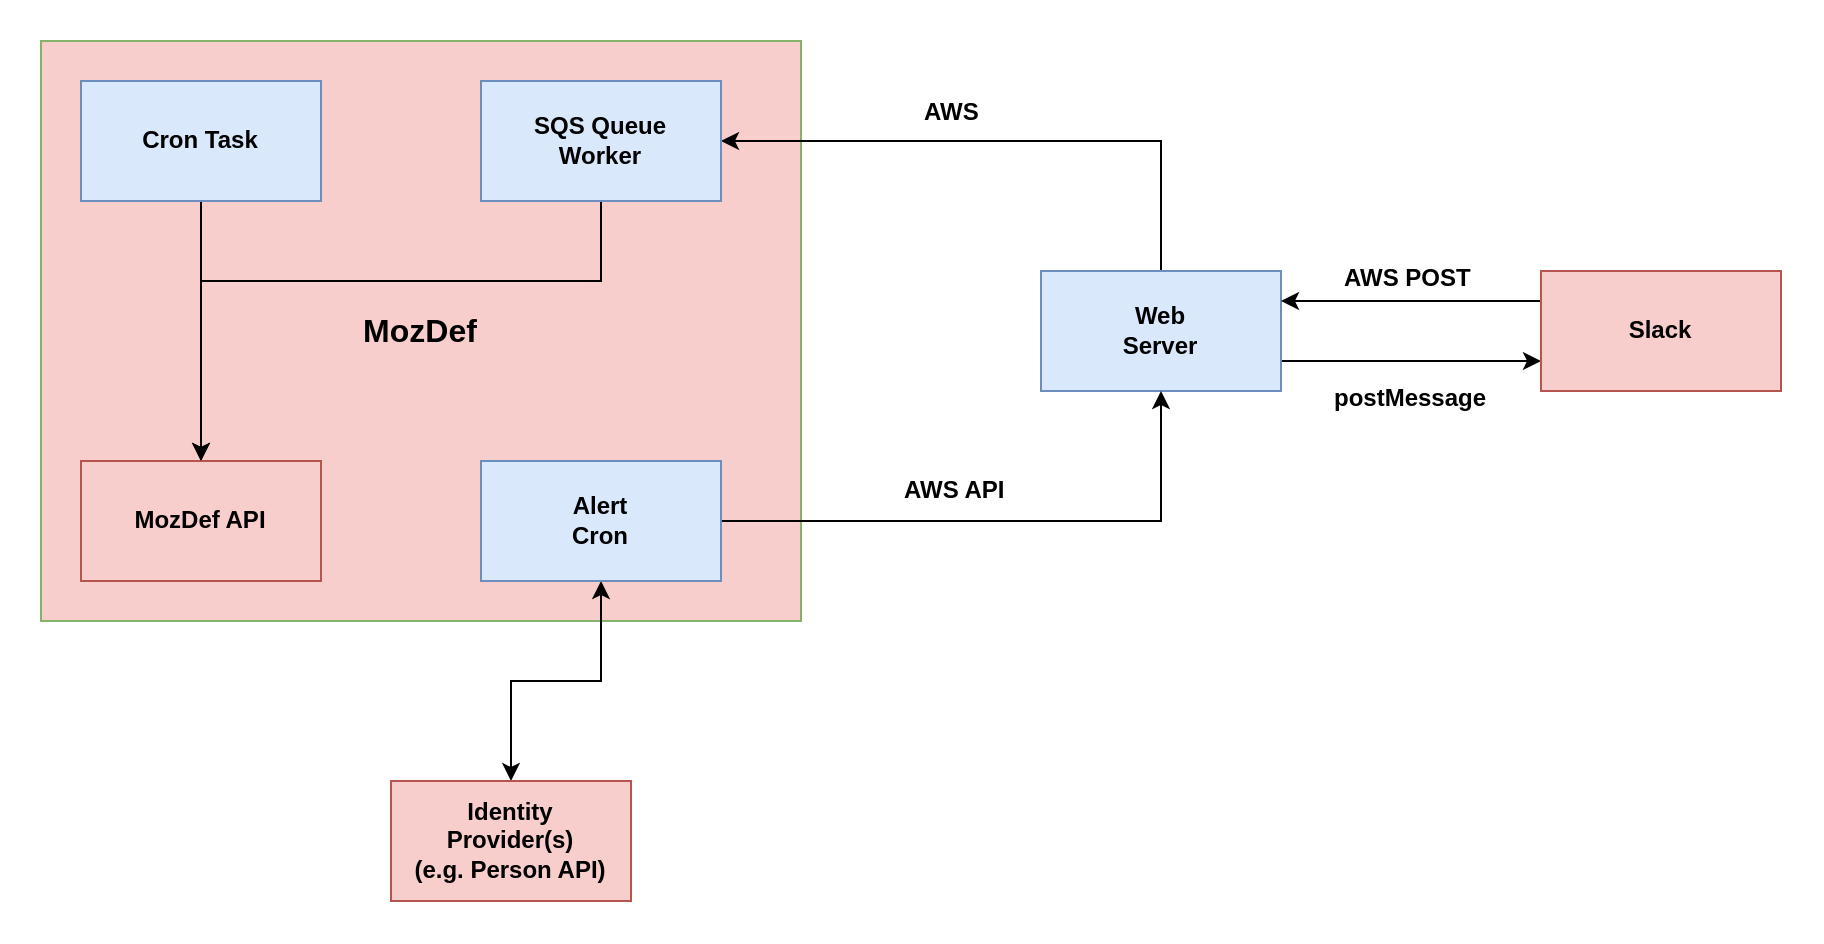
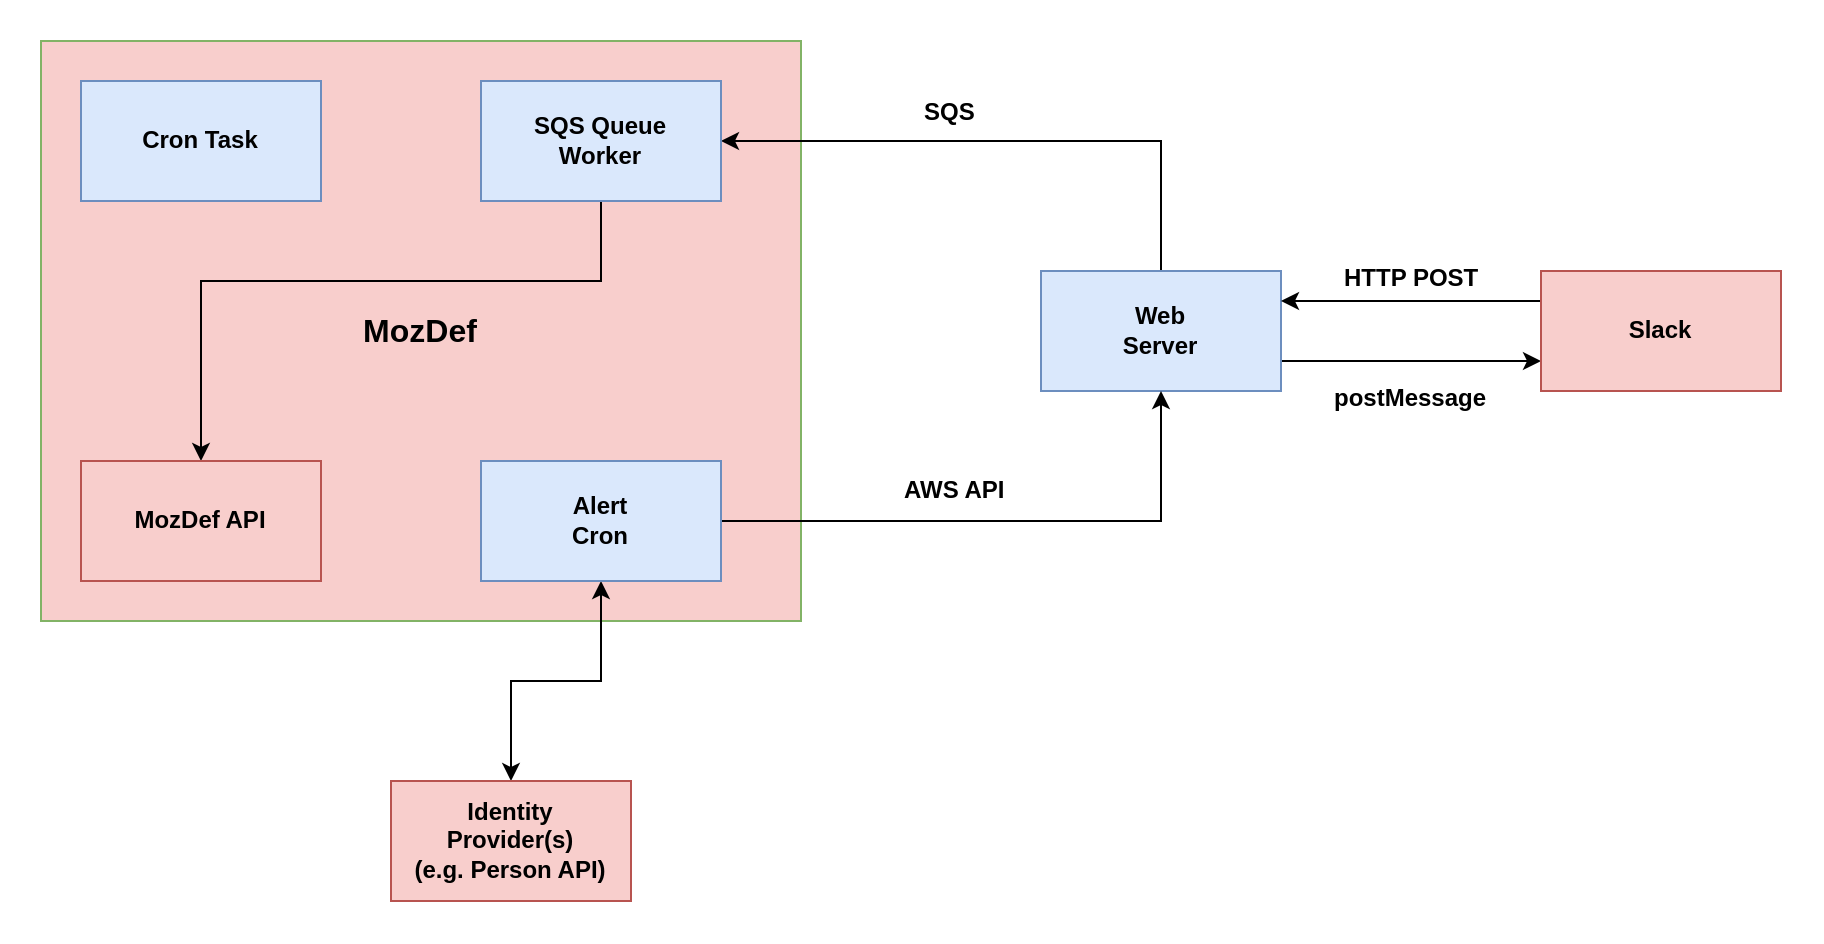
  <mxCell id="0" />
  <mxCell id="1" parent="0" />
  <mxCell id="2" value="MozDef" style="rounded=0;whiteSpace=wrap;html=1;fontSize=16;fillColor=#f8cecc;strokeColor=#82b366;fontStyle=1;" parent="1" vertex="1"><mxGeometry x="20" y="20" width="380" height="290" as="geometry" /></mxCell>
  <mxCell id="3" style="edgeStyle=orthogonalEdgeStyle;rounded=0;orthogonalLoop=1;jettySize=auto;html=1;exitX=0;exitY=0.5;exitDx=0;exitDy=0;entryX=0;entryY=0.5;entryDx=0;entryDy=0;" parent="1" edge="1"><mxGeometry relative="1" as="geometry"><Array as="points"><mxPoint x="40" y="290" /><mxPoint x="40" y="150" /></Array><mxPoint x="120" y="290" as="sourcePoint" /></mxGeometry></mxCell>
  <mxCell id="4" style="edgeStyle=orthogonalEdgeStyle;rounded=0;orthogonalLoop=1;jettySize=auto;html=1;exitX=0.5;exitY=0;exitDx=0;exitDy=0;entryX=1;entryY=0.5;entryDx=0;entryDy=0;" parent="1" source="6" target="10" edge="1"><mxGeometry relative="1" as="geometry" /></mxCell>
  <mxCell id="5" style="edgeStyle=orthogonalEdgeStyle;rounded=0;orthogonalLoop=1;jettySize=auto;html=1;exitX=1;exitY=0.75;exitDx=0;exitDy=0;entryX=0;entryY=0.75;entryDx=0;entryDy=0;" parent="1" source="6" target="8" edge="1"><mxGeometry relative="1" as="geometry" /></mxCell>
  <mxCell id="6" value="Web&lt;br&gt;Server" style="rounded=0;whiteSpace=wrap;html=1;fillColor=#dae8fc;strokeColor=#6c8ebf;fontStyle=1" parent="1" vertex="1"><mxGeometry x="520" y="135" width="120" height="60" as="geometry" /></mxCell>
  <mxCell id="7" style="edgeStyle=orthogonalEdgeStyle;rounded=0;orthogonalLoop=1;jettySize=auto;html=1;exitX=0;exitY=0.25;exitDx=0;exitDy=0;entryX=1;entryY=0.25;entryDx=0;entryDy=0;" parent="1" source="8" target="6" edge="1"><mxGeometry relative="1" as="geometry" /></mxCell>
  <mxCell id="8" value="Slack" style="rounded=0;whiteSpace=wrap;html=1;fillColor=#f8cecc;strokeColor=#b85450;fontStyle=1" parent="1" vertex="1"><mxGeometry x="770" y="135" width="120" height="60" as="geometry" /></mxCell>
  <mxCell id="9" style="edgeStyle=orthogonalEdgeStyle;rounded=0;orthogonalLoop=1;jettySize=auto;html=1;exitX=0.5;exitY=1;exitDx=0;exitDy=0;entryX=0.5;entryY=0;entryDx=0;entryDy=0;" parent="1" source="10" target="14" edge="1"><mxGeometry relative="1" as="geometry"><Array as="points"><mxPoint x="300" y="140" /><mxPoint x="100" y="140" /></Array></mxGeometry></mxCell>
  <mxCell id="10" value="SQS Queue&lt;br&gt;Worker" style="rounded=0;whiteSpace=wrap;html=1;fillColor=#dae8fc;strokeColor=#6c8ebf;fontStyle=1" parent="1" vertex="1"><mxGeometry x="240" y="40" width="120" height="60" as="geometry" /></mxCell>
  <mxCell id="11" style="edgeStyle=orthogonalEdgeStyle;rounded=0;orthogonalLoop=1;jettySize=auto;html=1;exitX=1;exitY=0.5;exitDx=0;exitDy=0;entryX=0.5;entryY=1;entryDx=0;entryDy=0;" parent="1" source="13" target="6" edge="1"><mxGeometry relative="1" as="geometry"><mxPoint x="620" y="165" as="targetPoint" /></mxGeometry></mxCell>
  <mxCell id="12" style="edgeStyle=orthogonalEdgeStyle;rounded=0;orthogonalLoop=1;jettySize=auto;html=1;exitX=0.5;exitY=1;exitDx=0;exitDy=0;entryX=0.5;entryY=0;entryDx=0;entryDy=0;startArrow=classic;startFill=1;" edge="1" parent="1" source="13" target="21"><mxGeometry relative="1" as="geometry" /></mxCell>
  <mxCell id="13" value="Alert&lt;br&gt;Cron" style="rounded=0;whiteSpace=wrap;html=1;fillColor=#dae8fc;strokeColor=#6c8ebf;fontStyle=1" parent="1" vertex="1"><mxGeometry x="240" y="230" width="120" height="60" as="geometry" /></mxCell>
  <mxCell id="14" value="MozDef API" style="rounded=0;whiteSpace=wrap;html=1;fillColor=#f8cecc;strokeColor=#b85450;fontStyle=1" parent="1" vertex="1"><mxGeometry x="40" y="230" width="120" height="60" as="geometry" /></mxCell>
- <mxCell id="15" value="AWS" style="text;html=1;resizable=0;points=[];autosize=1;align=left;verticalAlign=top;spacingTop=-4;fontStyle=1" parent="1" vertex="1"><mxGeometry x="460" y="46" width="40" height="20" as="geometry" /></mxCell>
+ <mxCell id="15" value="SQS" style="text;html=1;resizable=0;points=[];autosize=1;align=left;verticalAlign=top;spacingTop=-4;fontStyle=1" parent="1" vertex="1"><mxGeometry x="460" y="46" width="40" height="20" as="geometry" /></mxCell>
  <mxCell id="16" value="AWS API" style="text;html=1;resizable=0;points=[];autosize=1;align=left;verticalAlign=top;spacingTop=-4;fontStyle=1" parent="1" vertex="1"><mxGeometry x="450" y="235" width="70" height="20" as="geometry" /></mxCell>
  <mxCell id="17" value="&lt;font style=&quot;font-size: 12px&quot;&gt;postMessage&lt;/font&gt;" style="text;html=1;resizable=0;points=[];autosize=1;align=left;verticalAlign=top;spacingTop=-4;fontSize=16;strokeWidth=12;fontStyle=1" parent="1" vertex="1"><mxGeometry x="665" y="185" width="90" height="20" as="geometry" /></mxCell>
- <mxCell id="18" value="&lt;font style=&quot;font-size: 12px&quot;&gt;AWS POST&lt;br&gt;&lt;/font&gt;" style="text;html=1;resizable=0;points=[];autosize=1;align=left;verticalAlign=top;spacingTop=-4;fontSize=16;fontStyle=1" parent="1" vertex="1"><mxGeometry x="670" y="125" width="80" height="20" as="geometry" /></mxCell>
- <mxCell id="19" style="edgeStyle=orthogonalEdgeStyle;rounded=0;orthogonalLoop=1;jettySize=auto;html=1;exitX=0.5;exitY=1;exitDx=0;exitDy=0;entryX=0.5;entryY=0;entryDx=0;entryDy=0;" parent="1" source="20" target="14" edge="1"><mxGeometry relative="1" as="geometry" /></mxCell>
+ <mxCell id="18" value="&lt;font style=&quot;font-size: 12px&quot;&gt;HTTP POST&lt;br&gt;&lt;/font&gt;" style="text;html=1;resizable=0;points=[];autosize=1;align=left;verticalAlign=top;spacingTop=-4;fontSize=16;fontStyle=1" parent="1" vertex="1"><mxGeometry x="670" y="125" width="80" height="20" as="geometry" /></mxCell>
  <mxCell id="20" value="Cron Task" style="rounded=0;whiteSpace=wrap;html=1;fillColor=#dae8fc;strokeColor=#6c8ebf;fontStyle=1" parent="1" vertex="1"><mxGeometry x="40" y="40" width="120" height="60" as="geometry" /></mxCell>
  <mxCell id="21" value="Identity&lt;br&gt;Provider(s)&lt;br&gt;(e.g. Person API)" style="rounded=0;whiteSpace=wrap;html=1;fillColor=#f8cecc;strokeColor=#b85450;fontStyle=1" vertex="1" parent="1"><mxGeometry x="195" y="390" width="120" height="60" as="geometry" /></mxCell>
